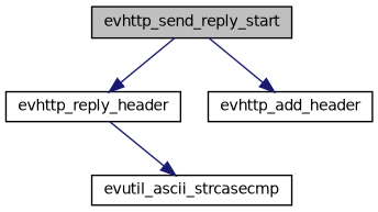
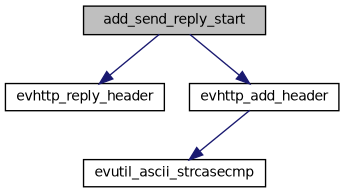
  digraph {
    rankdir=TB
    node [color=black fillcolor=white fontname=Helvetica fontsize=10 shape=record style=filled]
    edge [color=midnightblue fontname=Helvetica fontsize=10 labelfontname=Helvetica labelfontsize=10 style=solid]
-   n1 [fillcolor=grey75 fontcolor=black height=0.2 label=evhttp_send_reply_start width=0.4]
+   n1 [fillcolor=grey75 fontcolor=black height=0.2 label=add_send_reply_start width=0.4]
    n2 [height=0.2 label=evhttp_reply_header width=0.4]
    n3 [height=0.2 label=evhttp_add_header width=0.4]
    n4 [height=0.2 label=evutil_ascii_strcasecmp width=0.4]
    n1 -> n2
    n1 -> n3
-   n2 -> n4
+   n3 -> n4
  }
